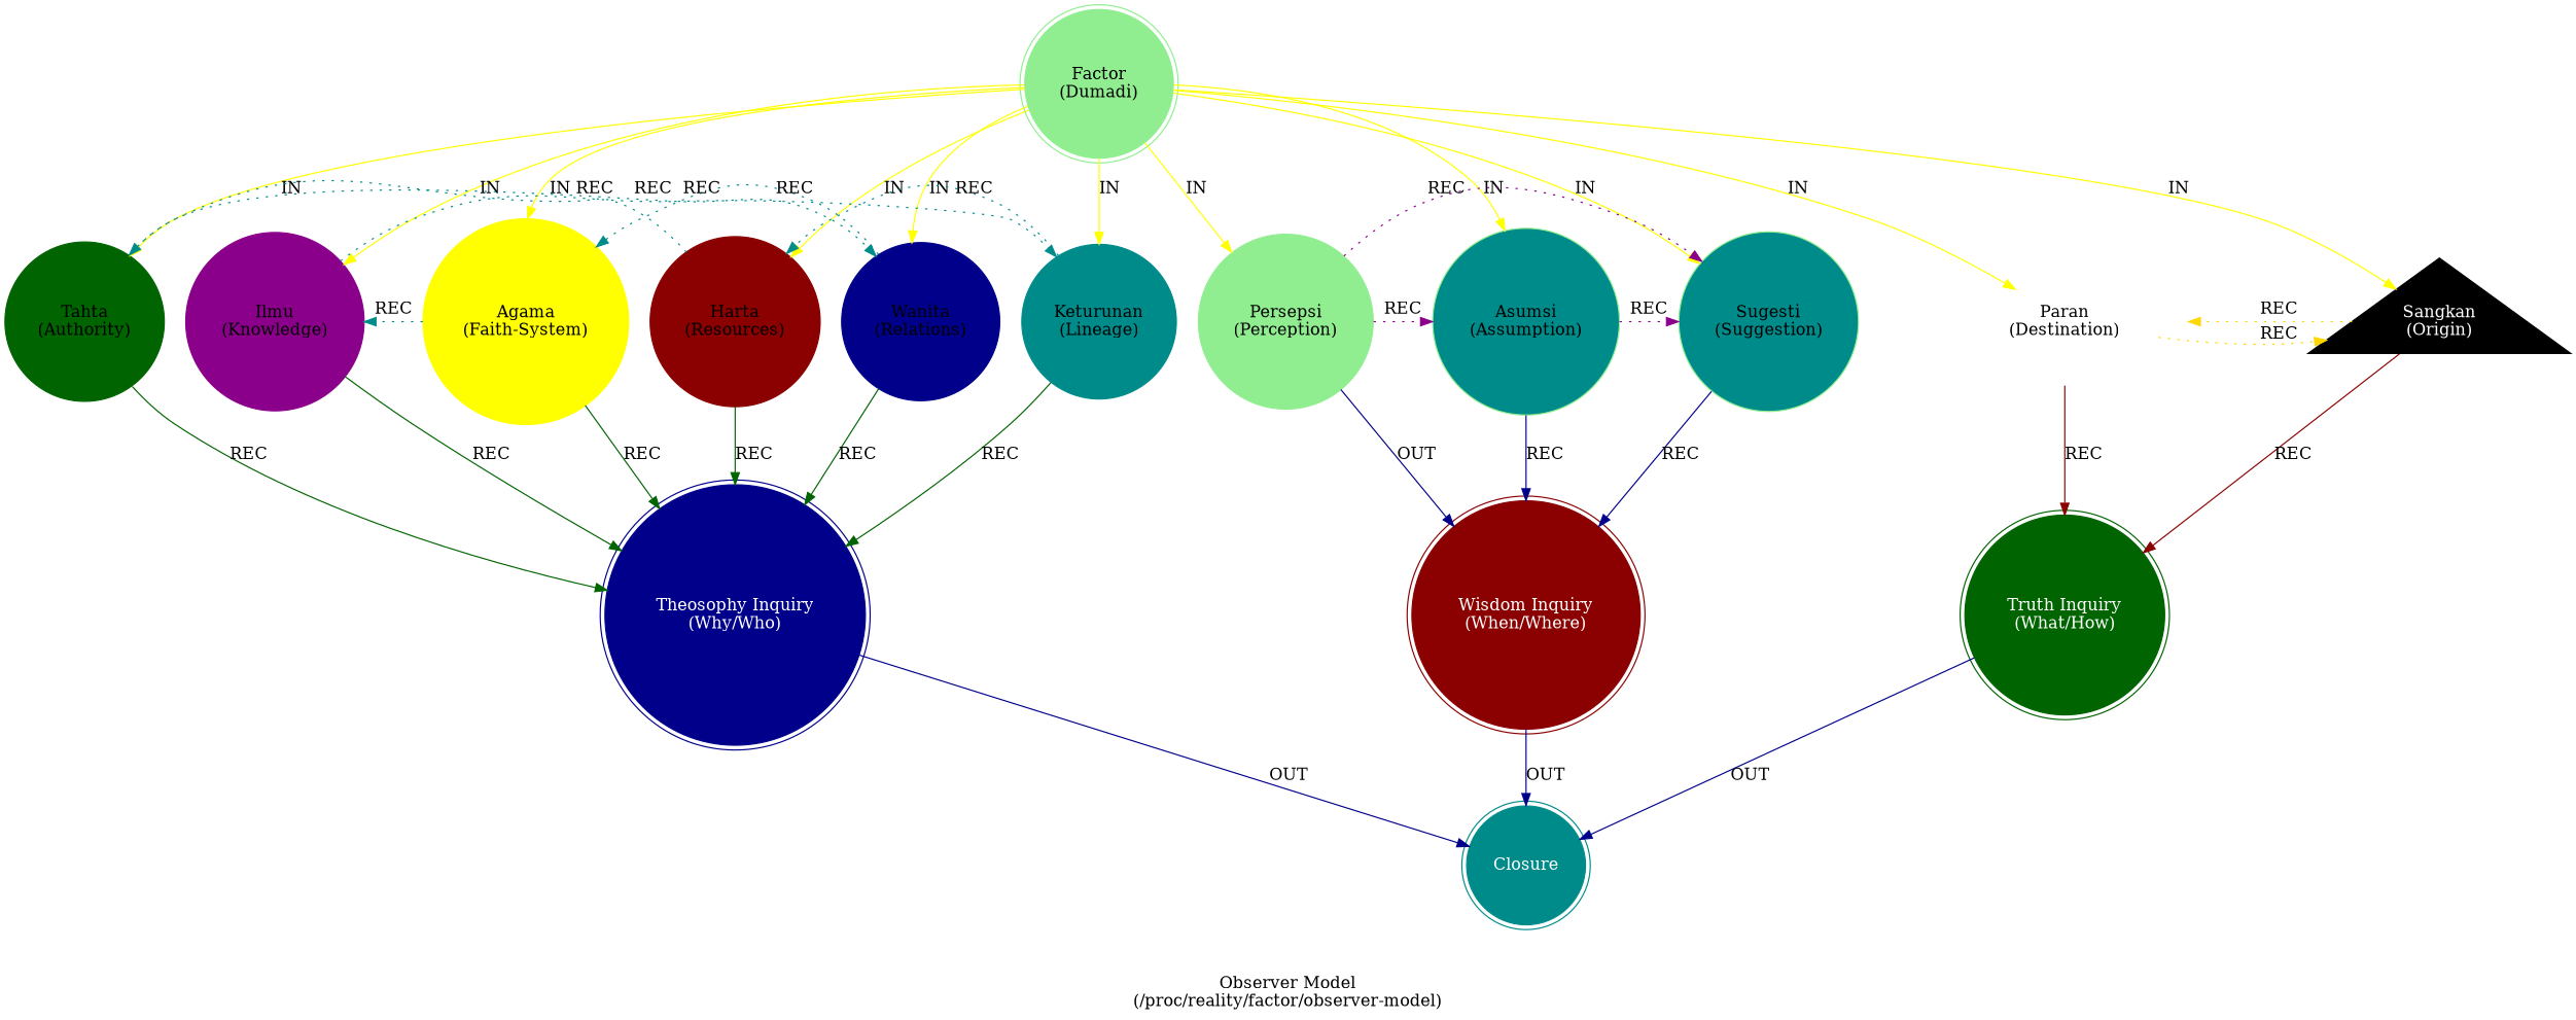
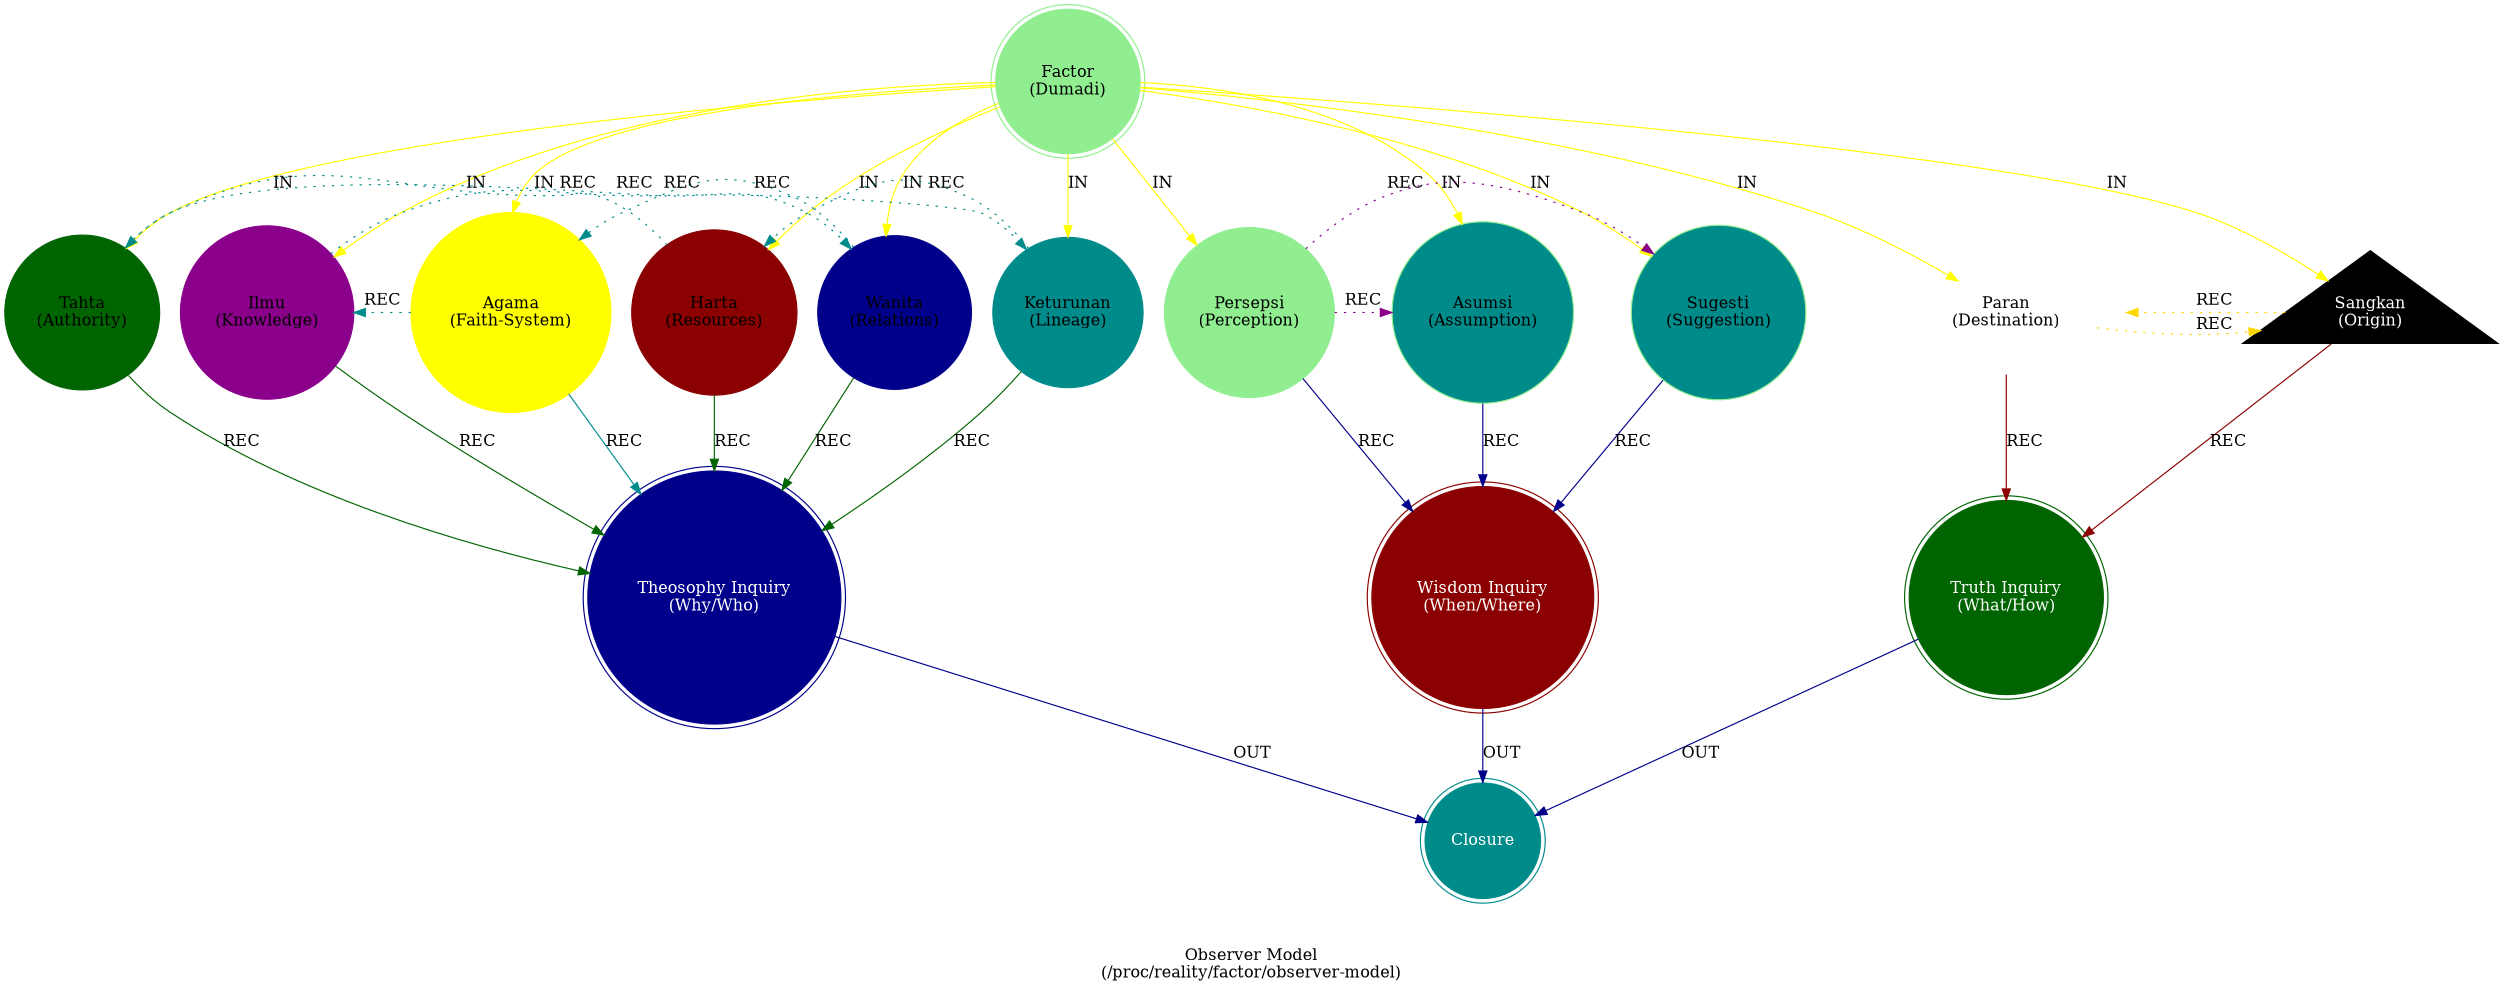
  strict digraph {
    color=lightgray
    label="Observer Model\n(/proc/reality/factor/observer-model)"
    style=filled
    node [color=lightgreen shape=circle style=filled]
    edge [color=yellow]
    n1 [label="Factor\n(Dumadi)" shape=doublecircle]
    n2 [color=darkred label="Harta\n(Resources)"]
    n3 [color=darkgreen label="Tahta\n(Authority)"]
    n4 [fillcolor=darkcyan label="Asumsi\n(Assumption)"]
    n5 [color=darkblue label="Wanita\n(Relations)"]
    n6 [color=darkcyan label="Keturunan\n(Lineage)"]
    n7 [fillcolor=darkcyan label="Sugesti\n(Suggestion)"]
    n8 [color=darkmagenta label="Ilmu\n(Knowledge)"]
    n9 [color=yellow label="Agama\n(Faith-System)"]
    n10 [label="Persepsi\n(Perception)"]
    n11 [color=black fontcolor=white label="Sangkan\n(Origin)" shape=triangle]
    n12 [color=white label="Paran\n(Destination)" shape=invtriangle]
    n13 [color=darkblue fontcolor=white label="Theosophy Inquiry\n(Why/Who)" shape=doublecircle]
    n14 [color=darkred fontcolor=white label="Wisdom Inquiry\n(When/Where)" shape=doublecircle]
    n15 [color=darkgreen fontcolor=white label="Truth Inquiry\n(What/How)" shape=doublecircle]
    n16 [color=darkcyan fontcolor=white label=Closure shape=doublecircle]
    n1 -> n2 [label=IN]
    n1 -> n3 [label=IN]
    n1 -> n4 [label=IN]
    n1 -> n5 [label=IN]
    n1 -> n6 [label=IN]
    n1 -> n7 [label=IN]
    n1 -> n8 [label=IN]
    n1 -> n9 [label=IN]
    n1 -> n10 [label=IN]
    n1 -> n11 [label=IN]
    n1 -> n12 [label=IN]
    n2 -> n3 [color=darkcyan constraint=false label=REC style=dotted]
    n2 -> n13 [color=darkgreen label=REC]
    n3 -> n5 [color=darkcyan constraint=false label=REC style=dotted]
    n3 -> n13 [color=darkgreen label=REC]
-   n4 -> n7 [color=darkmagenta constraint=false label=REC style=dotted]
    n4 -> n14 [color=darkblue label=REC]
    n5 -> n9 [color=darkcyan constraint=false label=REC style=dotted]
    n5 -> n13 [color=darkgreen label=REC]
    n6 -> n2 [color=darkcyan constraint=false label=REC style=dotted]
    n6 -> n13 [color=darkgreen label=REC]
    n7 -> n14 [color=darkblue label=REC]
    n8 -> n6 [color=darkcyan constraint=false label=REC style=dotted]
    n8 -> n13 [color=darkgreen label=REC]
    n9 -> n8 [color=darkcyan constraint=false label=REC style=dotted]
-   n9 -> n13 [color=darkgreen label=REC]
+   n9 -> n13 [color=darkcyan label=REC]
    n10 -> n4 [color=darkmagenta constraint=false label=REC style=dotted]
    n10 -> n7 [color=darkmagenta constraint=false label=REC style=dotted]
-   n10 -> n14 [color=darkblue label=OUT]
+   n10 -> n14 [color=darkblue label=REC]
    n11 -> n12 [color=gold constraint=false label=REC style=dotted]
    n11 -> n15 [color=darkred label=REC]
    n12 -> n11 [color=gold constraint=false label=REC style=dotted]
    n12 -> n15 [color=darkred label=REC]
    n13 -> n16 [color=darkblue label=OUT]
    n14 -> n16 [color=darkblue label=OUT]
    n15 -> n16 [color=darkblue label=OUT]
  }
